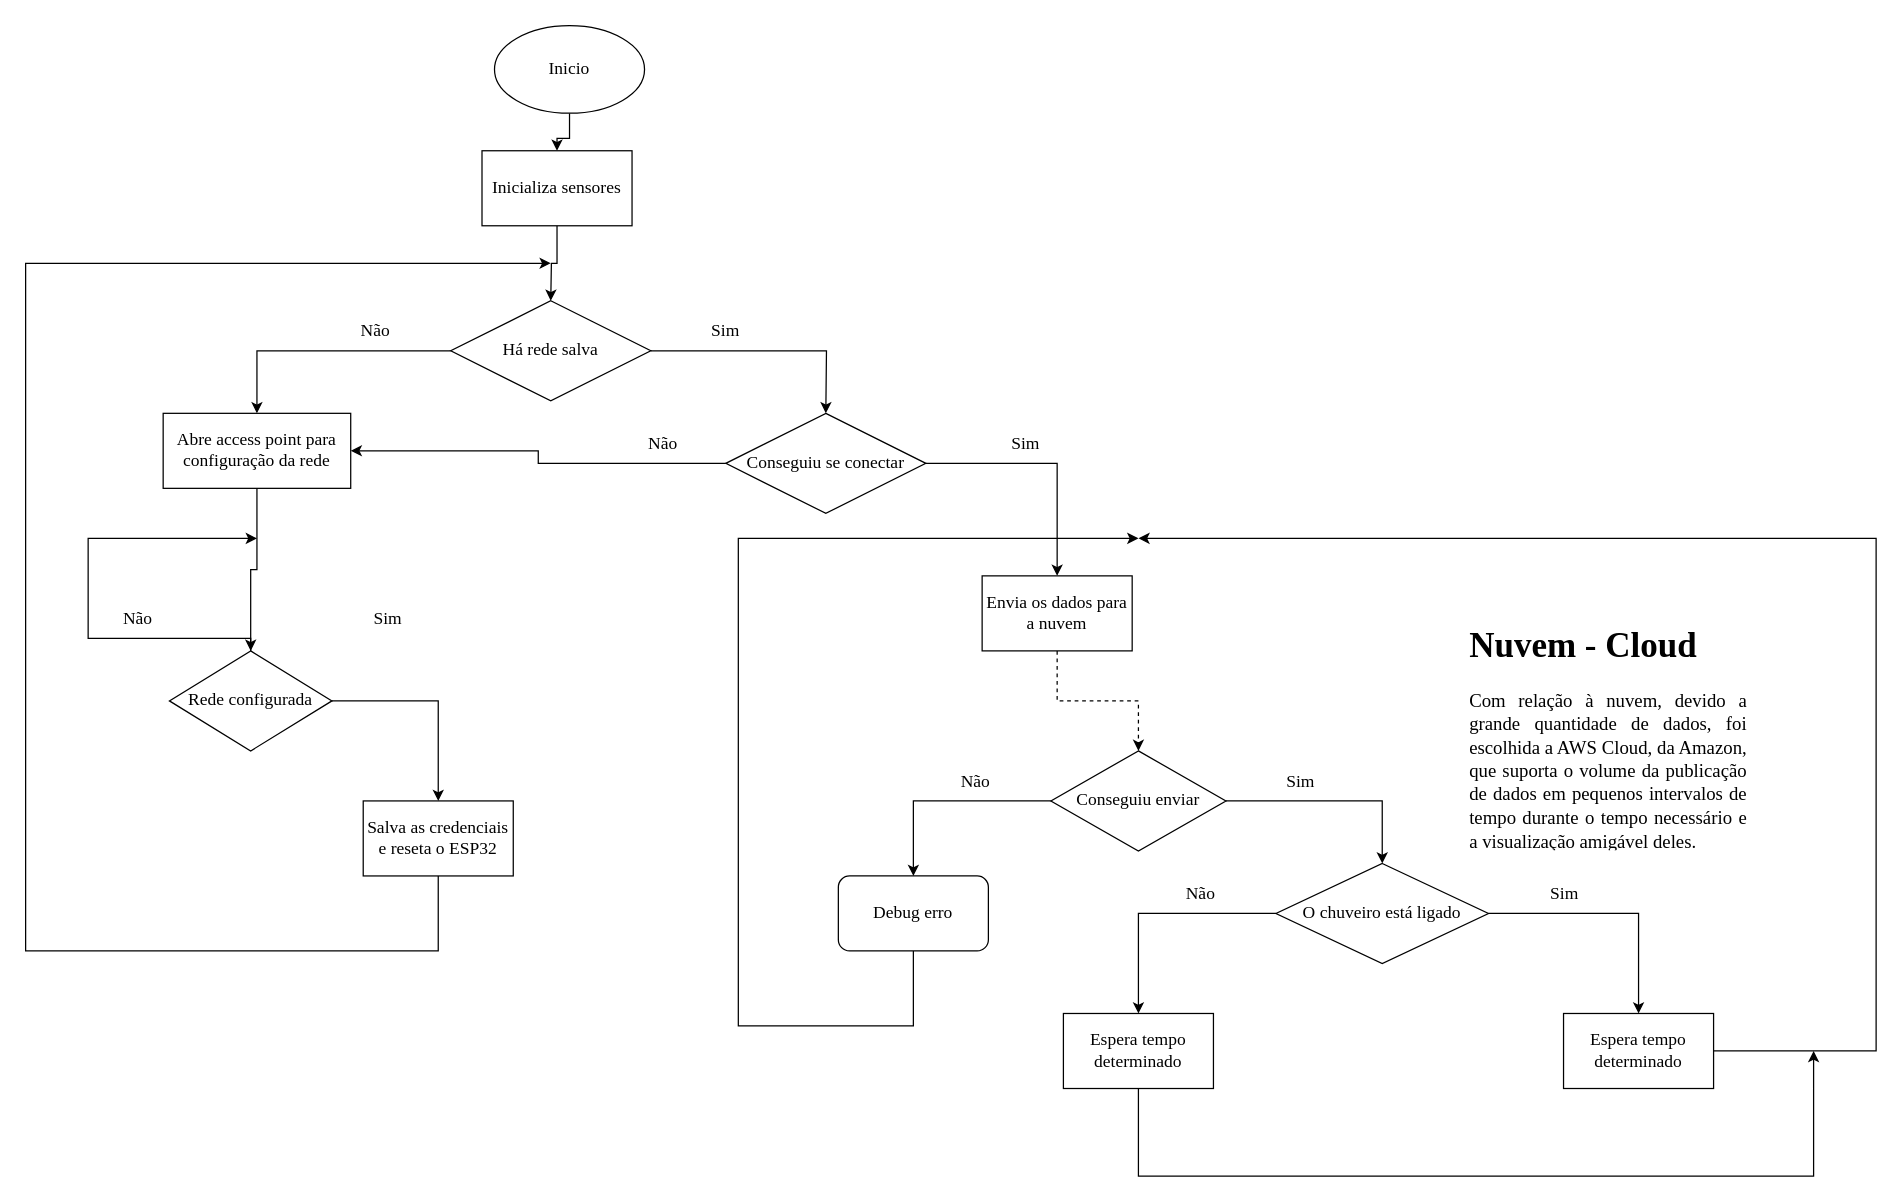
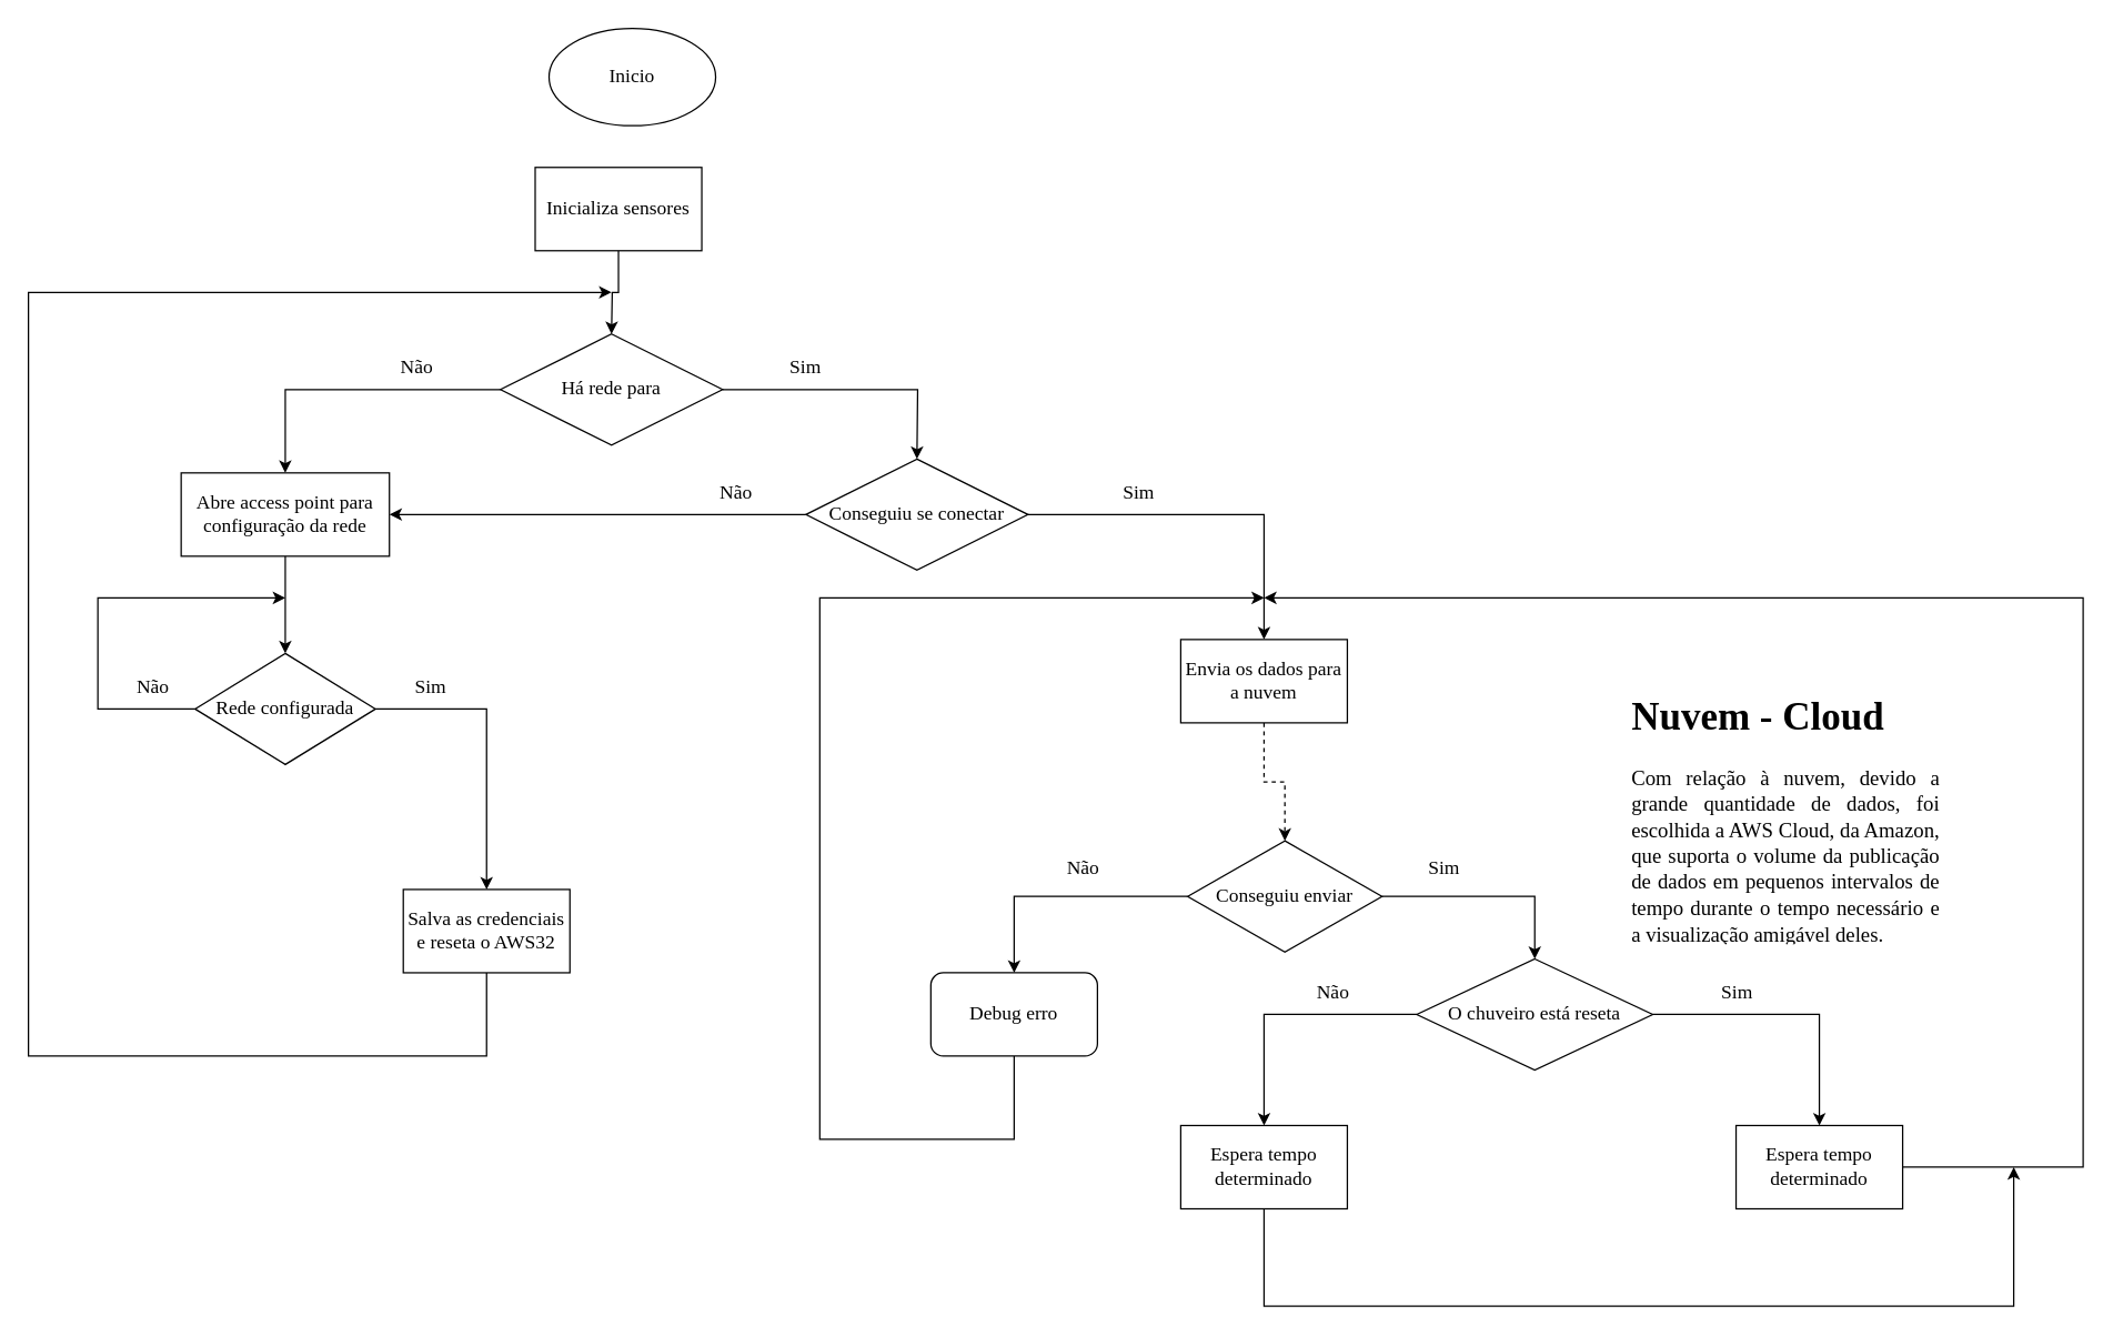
  <mxCell id="0" />
  <mxCell id="1" parent="0" />
- <mxCell id="2" style="edgeStyle=orthogonalEdgeStyle;rounded=0;orthogonalLoop=1;jettySize=auto;html=1;exitX=0.5;exitY=1;exitDx=0;exitDy=0;fontFamily=Times New Roman;fontSize=14;" edge="1" parent="1" source="3" target="5"><mxGeometry relative="1" as="geometry"><mxPoint x="439.667" y="130" as="targetPoint" /></mxGeometry></mxCell>
  <mxCell id="3" value="&lt;font face=&quot;Times New Roman&quot; style=&quot;font-size: 14px;&quot;&gt;Inicio&lt;/font&gt;" style="ellipse;whiteSpace=wrap;html=1;" vertex="1" parent="1"><mxGeometry x="395" y="20" width="120" height="70" as="geometry" /></mxCell>
  <mxCell id="4" style="edgeStyle=orthogonalEdgeStyle;rounded=0;orthogonalLoop=1;jettySize=auto;html=1;fontFamily=Times New Roman;fontSize=14;" edge="1" parent="1" source="5"><mxGeometry relative="1" as="geometry"><mxPoint x="439.997" y="240.002" as="targetPoint" /></mxGeometry></mxCell>
  <mxCell id="5" value="Inicializa sensores" style="rounded=0;whiteSpace=wrap;html=1;fontFamily=Times New Roman;fontSize=14;" vertex="1" parent="1"><mxGeometry x="384.997" y="120" width="120" height="60" as="geometry" /></mxCell>
  <mxCell id="6" value="" style="edgeStyle=orthogonalEdgeStyle;rounded=0;orthogonalLoop=1;jettySize=auto;html=1;fontFamily=Times New Roman;fontSize=14;" edge="1" parent="1" source="8"><mxGeometry relative="1" as="geometry"><mxPoint x="660" y="330" as="targetPoint" /></mxGeometry></mxCell>
  <mxCell id="7" value="" style="edgeStyle=orthogonalEdgeStyle;rounded=0;orthogonalLoop=1;jettySize=auto;html=1;fontFamily=Times New Roman;fontSize=14;" edge="1" parent="1" source="8" target="13"><mxGeometry relative="1" as="geometry" /></mxCell>
- <mxCell id="8" value="Há rede salva" style="rhombus;whiteSpace=wrap;html=1;fontFamily=Times New Roman;fontSize=14;" vertex="1" parent="1"><mxGeometry x="360" y="240" width="160" height="80" as="geometry" /></mxCell>
+ <mxCell id="8" value="Há rede para" style="rhombus;whiteSpace=wrap;html=1;fontFamily=Times New Roman;fontSize=14;" vertex="1" parent="1"><mxGeometry x="360" y="240" width="160" height="80" as="geometry" /></mxCell>
  <mxCell id="9" style="edgeStyle=orthogonalEdgeStyle;rounded=0;orthogonalLoop=1;jettySize=auto;html=1;entryX=1;entryY=0.5;entryDx=0;entryDy=0;fontFamily=Times New Roman;fontSize=14;" edge="1" parent="1" source="11" target="13"><mxGeometry relative="1" as="geometry" /></mxCell>
  <mxCell id="10" value="" style="edgeStyle=orthogonalEdgeStyle;rounded=0;orthogonalLoop=1;jettySize=auto;html=1;fontFamily=Times New Roman;fontSize=14;" edge="1" parent="1" source="11" target="18"><mxGeometry relative="1" as="geometry" /></mxCell>
  <mxCell id="11" value="Conseguiu se conectar" style="rhombus;whiteSpace=wrap;html=1;fontFamily=Times New Roman;fontSize=14;" vertex="1" parent="1"><mxGeometry x="580" y="330" width="160" height="80" as="geometry" /></mxCell>
  <mxCell id="12" value="" style="edgeStyle=orthogonalEdgeStyle;rounded=0;orthogonalLoop=1;jettySize=auto;html=1;fontFamily=Times New Roman;fontSize=14;" edge="1" parent="1" source="13" target="24"><mxGeometry relative="1" as="geometry" /></mxCell>
- <mxCell id="13" value="Abre access point para configuração da rede" style="whiteSpace=wrap;html=1;fontSize=14;fontFamily=Times New Roman;" vertex="1" parent="1"><mxGeometry x="130" y="330" width="150" height="60" as="geometry" /></mxCell>
+ <mxCell id="13" value="Abre access point para configuração da rede" style="whiteSpace=wrap;html=1;fontSize=14;fontFamily=Times New Roman;" vertex="1" parent="1"><mxGeometry x="130" y="340" width="150" height="60" as="geometry" /></mxCell>
  <mxCell id="14" value="Sim" style="text;html=1;strokeColor=none;fillColor=none;align=center;verticalAlign=middle;whiteSpace=wrap;rounded=0;fontSize=14;fontFamily=Times New Roman;" vertex="1" parent="1"><mxGeometry x="550" y="250" width="60" height="30" as="geometry" /></mxCell>
  <mxCell id="15" value="Não" style="text;html=1;strokeColor=none;fillColor=none;align=center;verticalAlign=middle;whiteSpace=wrap;rounded=0;fontSize=14;fontFamily=Times New Roman;" vertex="1" parent="1"><mxGeometry x="500" y="340" width="60" height="30" as="geometry" /></mxCell>
  <mxCell id="16" value="Não" style="text;html=1;strokeColor=none;fillColor=none;align=center;verticalAlign=middle;whiteSpace=wrap;rounded=0;fontSize=14;fontFamily=Times New Roman;" vertex="1" parent="1"><mxGeometry x="270" y="250" width="60" height="30" as="geometry" /></mxCell>
  <mxCell id="17" style="edgeStyle=orthogonalEdgeStyle;rounded=0;orthogonalLoop=1;jettySize=auto;html=1;fontFamily=Times New Roman;fontSize=14;dashed=1;" edge="1" parent="1" source="18" target="21"><mxGeometry relative="1" as="geometry"><mxPoint x="910" y="600" as="targetPoint" /></mxGeometry></mxCell>
- <mxCell id="18" value="Envia os dados para a nuvem" style="whiteSpace=wrap;html=1;fontSize=14;fontFamily=Times New Roman;" vertex="1" parent="1"><mxGeometry x="785" y="460" width="120" height="60" as="geometry" /></mxCell>
+ <mxCell id="18" value="Envia os dados para a nuvem" style="whiteSpace=wrap;html=1;fontSize=14;fontFamily=Times New Roman;" vertex="1" parent="1"><mxGeometry x="850" y="460" width="120" height="60" as="geometry" /></mxCell>
  <mxCell id="19" style="edgeStyle=orthogonalEdgeStyle;rounded=0;orthogonalLoop=1;jettySize=auto;html=1;fontFamily=Times New Roman;fontSize=14;" edge="1" parent="1" source="21" target="29"><mxGeometry relative="1" as="geometry"><mxPoint x="780" y="700" as="targetPoint" /></mxGeometry></mxCell>
  <mxCell id="20" value="" style="edgeStyle=orthogonalEdgeStyle;rounded=0;orthogonalLoop=1;jettySize=auto;html=1;fontFamily=Times New Roman;fontSize=14;" edge="1" parent="1" source="21" target="32"><mxGeometry relative="1" as="geometry" /></mxCell>
- <mxCell id="21" value="Conseguiu enviar" style="rhombus;whiteSpace=wrap;html=1;fontFamily=Times New Roman;fontSize=14;" vertex="1" parent="1"><mxGeometry x="840" y="600" width="140" height="80" as="geometry" /></mxCell>
+ <mxCell id="21" value="Conseguiu enviar" style="rhombus;whiteSpace=wrap;html=1;fontFamily=Times New Roman;fontSize=14;" vertex="1" parent="1"><mxGeometry x="855" y="605" width="140" height="80" as="geometry" /></mxCell>
  <mxCell id="22" style="edgeStyle=orthogonalEdgeStyle;rounded=0;orthogonalLoop=1;jettySize=auto;html=1;fontFamily=Times New Roman;fontSize=14;" edge="1" parent="1" source="24"><mxGeometry relative="1" as="geometry"><mxPoint x="205" y="430" as="targetPoint" /><Array as="points"><mxPoint x="70" y="510" /><mxPoint x="70" y="430" /></Array></mxGeometry></mxCell>
  <mxCell id="23" value="" style="edgeStyle=orthogonalEdgeStyle;rounded=0;orthogonalLoop=1;jettySize=auto;html=1;fontFamily=Times New Roman;fontSize=14;" edge="1" parent="1" source="24" target="27"><mxGeometry relative="1" as="geometry" /></mxCell>
- <mxCell id="24" value="Rede configurada" style="rhombus;whiteSpace=wrap;html=1;fontSize=14;fontFamily=Times New Roman;" vertex="1" parent="1"><mxGeometry x="135" y="520" width="130" height="80" as="geometry" /></mxCell>
+ <mxCell id="24" value="Rede configurada" style="rhombus;whiteSpace=wrap;html=1;fontSize=14;fontFamily=Times New Roman;" vertex="1" parent="1"><mxGeometry x="140" y="470" width="130" height="80" as="geometry" /></mxCell>
  <mxCell id="25" value="Não" style="text;html=1;strokeColor=none;fillColor=none;align=center;verticalAlign=middle;whiteSpace=wrap;rounded=0;fontSize=14;fontFamily=Times New Roman;" vertex="1" parent="1"><mxGeometry x="80" y="480" width="60" height="30" as="geometry" /></mxCell>
  <mxCell id="26" style="edgeStyle=orthogonalEdgeStyle;rounded=0;orthogonalLoop=1;jettySize=auto;html=1;fontFamily=Times New Roman;fontSize=14;" edge="1" parent="1" source="27"><mxGeometry relative="1" as="geometry"><mxPoint x="440" y="210" as="targetPoint" /><Array as="points"><mxPoint x="350" y="760" /><mxPoint x="20" y="760" /><mxPoint x="20" y="210" /></Array></mxGeometry></mxCell>
- <mxCell id="27" value="Salva as credenciais e reseta o ESP32" style="whiteSpace=wrap;html=1;fontSize=14;fontFamily=Times New Roman;" vertex="1" parent="1"><mxGeometry x="290" y="640" width="120" height="60" as="geometry" /></mxCell>
+ <mxCell id="27" value="Salva as credenciais e reseta o AWS32" style="whiteSpace=wrap;html=1;fontSize=14;fontFamily=Times New Roman;" vertex="1" parent="1"><mxGeometry x="290" y="640" width="120" height="60" as="geometry" /></mxCell>
  <mxCell id="28" style="edgeStyle=orthogonalEdgeStyle;rounded=0;orthogonalLoop=1;jettySize=auto;html=1;fontFamily=Times New Roman;fontSize=14;" edge="1" parent="1" source="29"><mxGeometry relative="1" as="geometry"><mxPoint x="910" y="430" as="targetPoint" /><Array as="points"><mxPoint x="730" y="820" /><mxPoint x="590" y="820" /><mxPoint x="590" y="430" /></Array></mxGeometry></mxCell>
  <mxCell id="29" value="Debug erro" style="whiteSpace=wrap;html=1;fontFamily=Times New Roman;fontSize=14;rounded=1;" vertex="1" parent="1"><mxGeometry x="670" y="700" width="120" height="60" as="geometry" /></mxCell>
  <mxCell id="30" value="" style="edgeStyle=orthogonalEdgeStyle;rounded=0;orthogonalLoop=1;jettySize=auto;html=1;fontFamily=Times New Roman;fontSize=14;" edge="1" parent="1" source="32" target="36"><mxGeometry relative="1" as="geometry" /></mxCell>
  <mxCell id="31" value="" style="edgeStyle=orthogonalEdgeStyle;rounded=0;orthogonalLoop=1;jettySize=auto;html=1;fontFamily=Times New Roman;fontSize=14;" edge="1" parent="1" source="32" target="38"><mxGeometry relative="1" as="geometry" /></mxCell>
- <mxCell id="32" value="O chuveiro está ligado" style="rhombus;whiteSpace=wrap;html=1;fontFamily=Times New Roman;fontSize=14;" vertex="1" parent="1"><mxGeometry x="1020" y="690" width="170" height="80" as="geometry" /></mxCell>
+ <mxCell id="32" value="O chuveiro está reseta" style="rhombus;whiteSpace=wrap;html=1;fontFamily=Times New Roman;fontSize=14;" vertex="1" parent="1"><mxGeometry x="1020" y="690" width="170" height="80" as="geometry" /></mxCell>
  <mxCell id="33" value="Sim" style="text;html=1;strokeColor=none;fillColor=none;align=center;verticalAlign=middle;whiteSpace=wrap;rounded=0;fontSize=14;fontFamily=Times New Roman;" vertex="1" parent="1"><mxGeometry x="1010" y="610" width="60" height="30" as="geometry" /></mxCell>
  <mxCell id="34" value="Não" style="text;html=1;strokeColor=none;fillColor=none;align=center;verticalAlign=middle;whiteSpace=wrap;rounded=0;fontSize=14;fontFamily=Times New Roman;" vertex="1" parent="1"><mxGeometry x="750" y="610" width="60" height="30" as="geometry" /></mxCell>
  <mxCell id="35" style="edgeStyle=orthogonalEdgeStyle;rounded=0;orthogonalLoop=1;jettySize=auto;html=1;fontFamily=Times New Roman;fontSize=14;" edge="1" parent="1" source="36"><mxGeometry relative="1" as="geometry"><mxPoint x="910" y="430" as="targetPoint" /><Array as="points"><mxPoint x="1500" y="840" /><mxPoint x="1500" y="430" /></Array></mxGeometry></mxCell>
  <mxCell id="36" value="Espera tempo determinado" style="whiteSpace=wrap;html=1;fontSize=14;fontFamily=Times New Roman;" vertex="1" parent="1"><mxGeometry x="1250" y="810" width="120" height="60" as="geometry" /></mxCell>
  <mxCell id="37" style="edgeStyle=orthogonalEdgeStyle;rounded=0;orthogonalLoop=1;jettySize=auto;html=1;fontFamily=Times New Roman;fontSize=14;" edge="1" parent="1" source="38"><mxGeometry relative="1" as="geometry"><mxPoint x="1450" y="840" as="targetPoint" /><Array as="points"><mxPoint x="910" y="940" /><mxPoint x="1450" y="940" /></Array></mxGeometry></mxCell>
  <mxCell id="38" value="Espera tempo determinado" style="whiteSpace=wrap;html=1;fontSize=14;fontFamily=Times New Roman;" vertex="1" parent="1"><mxGeometry x="850" y="810" width="120" height="60" as="geometry" /></mxCell>
  <mxCell id="39" value="Sim" style="text;html=1;strokeColor=none;fillColor=none;align=center;verticalAlign=middle;whiteSpace=wrap;rounded=0;fontSize=14;fontFamily=Times New Roman;" vertex="1" parent="1"><mxGeometry x="790" y="340" width="60" height="30" as="geometry" /></mxCell>
  <mxCell id="40" value="Sim" style="text;html=1;strokeColor=none;fillColor=none;align=center;verticalAlign=middle;whiteSpace=wrap;rounded=0;fontSize=14;fontFamily=Times New Roman;" vertex="1" parent="1"><mxGeometry x="280" y="480" width="60" height="30" as="geometry" /></mxCell>
  <mxCell id="41" value="Sim" style="text;html=1;strokeColor=none;fillColor=none;align=center;verticalAlign=middle;whiteSpace=wrap;rounded=0;fontSize=14;fontFamily=Times New Roman;" vertex="1" parent="1"><mxGeometry x="1221" y="700" width="60" height="30" as="geometry" /></mxCell>
  <mxCell id="42" value="Não" style="text;html=1;strokeColor=none;fillColor=none;align=center;verticalAlign=middle;whiteSpace=wrap;rounded=0;fontSize=14;fontFamily=Times New Roman;" vertex="1" parent="1"><mxGeometry x="930" y="700" width="60" height="30" as="geometry" /></mxCell>
  <mxCell id="43" value="&lt;h1&gt;Nuvem - Cloud&lt;/h1&gt;&lt;p style=&quot;text-align: justify;&quot;&gt;&lt;font style=&quot;font-size: 15px;&quot;&gt;Com relação à nuvem, devido a grande quantidade de dados, foi escolhida a AWS Cloud, da Amazon, que suporta o volume da publicação de dados em pequenos intervalos de tempo durante o tempo necessário e a visualização amigável deles.&lt;/font&gt;&lt;/p&gt;" style="text;html=1;strokeColor=none;fillColor=none;spacing=5;spacingTop=-20;whiteSpace=wrap;overflow=hidden;rounded=0;fontSize=14;fontFamily=Times New Roman;" vertex="1" parent="1"><mxGeometry x="1170" y="490" width="230" height="190" as="geometry" /></mxCell>
